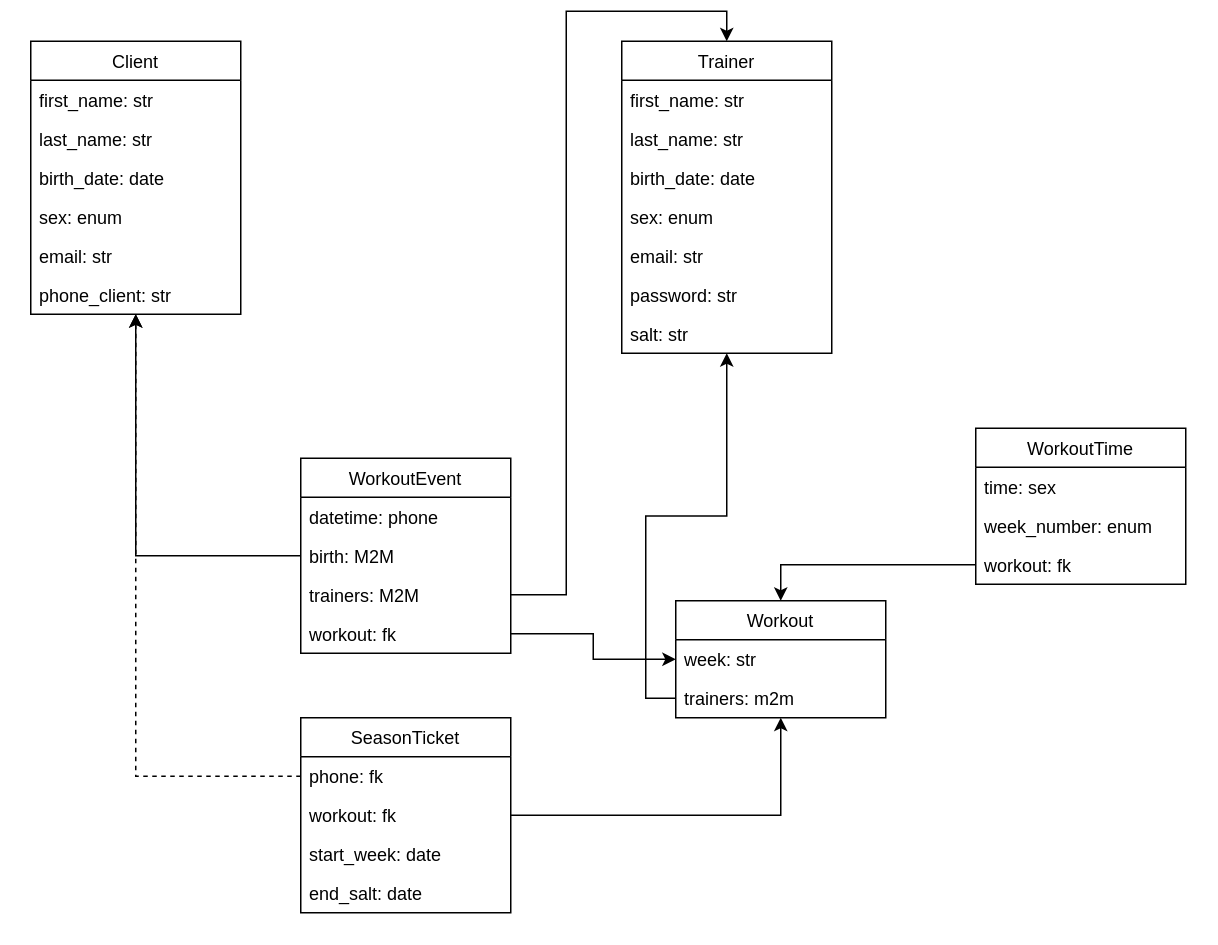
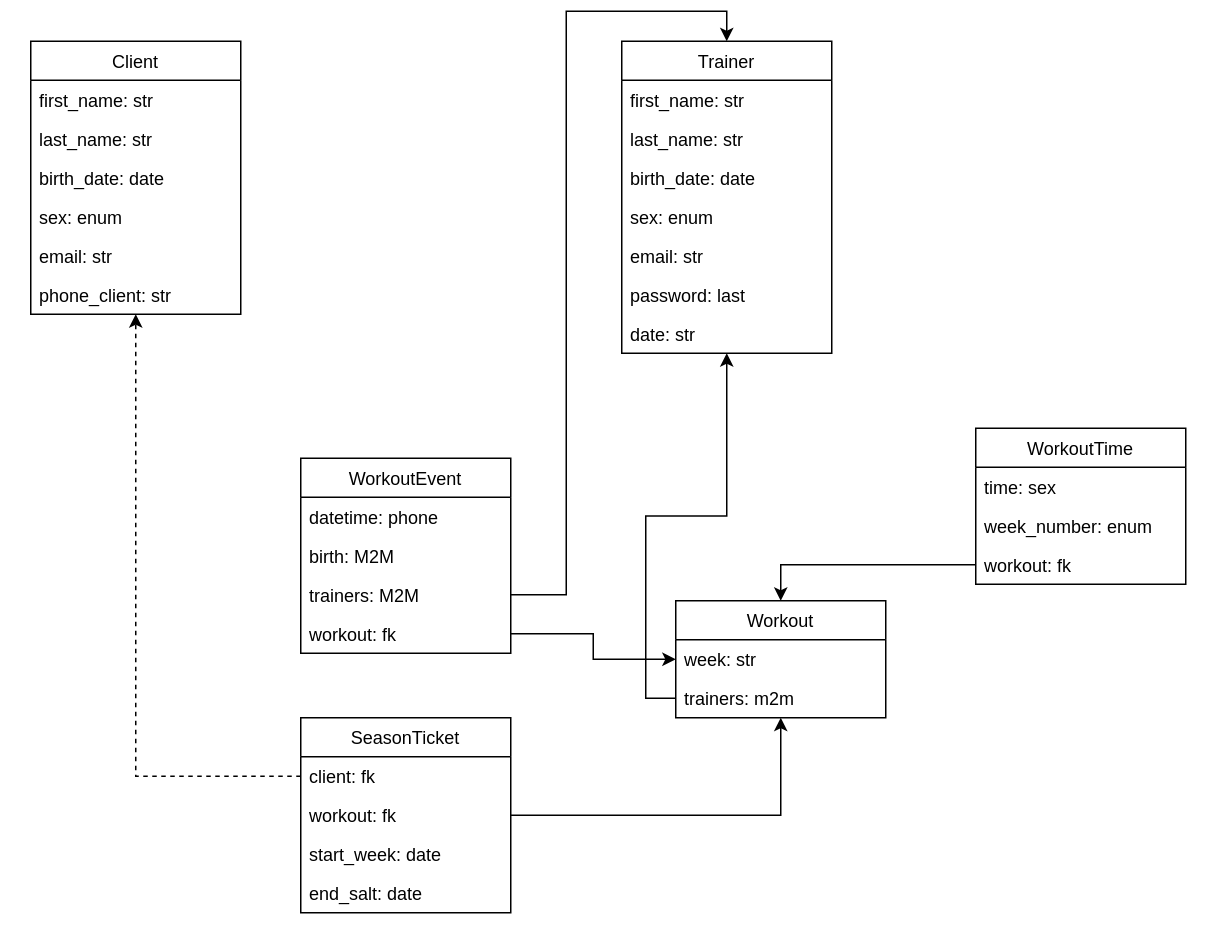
  <mxCell id="0" />
  <mxCell id="1" parent="0" />
  <mxCell id="2" value="Trainer" style="swimlane;fontStyle=0;childLayout=stackLayout;horizontal=1;startSize=26;fillColor=none;horizontalStack=0;resizeParent=1;resizeParentMax=0;resizeLast=0;collapsible=1;marginBottom=0;" parent="1" vertex="1"><mxGeometry x="414" y="20" width="140" height="208" as="geometry" /></mxCell>
  <mxCell id="3" value="first_name: str" style="text;strokeColor=none;fillColor=none;align=left;verticalAlign=top;spacingLeft=4;spacingRight=4;overflow=hidden;rotatable=0;points=[[0,0.5],[1,0.5]];portConstraint=eastwest;" parent="2" vertex="1"><mxGeometry y="26" width="140" height="26" as="geometry" /></mxCell>
  <mxCell id="4" value="last_name: str" style="text;strokeColor=none;fillColor=none;align=left;verticalAlign=top;spacingLeft=4;spacingRight=4;overflow=hidden;rotatable=0;points=[[0,0.5],[1,0.5]];portConstraint=eastwest;" vertex="1" parent="2"><mxGeometry y="52" width="140" height="26" as="geometry" /></mxCell>
  <mxCell id="5" value="birth_date: date" style="text;strokeColor=none;fillColor=none;align=left;verticalAlign=top;spacingLeft=4;spacingRight=4;overflow=hidden;rotatable=0;points=[[0,0.5],[1,0.5]];portConstraint=eastwest;" vertex="1" parent="2"><mxGeometry y="78" width="140" height="26" as="geometry" /></mxCell>
  <mxCell id="6" value="sex: enum" style="text;strokeColor=none;fillColor=none;align=left;verticalAlign=top;spacingLeft=4;spacingRight=4;overflow=hidden;rotatable=0;points=[[0,0.5],[1,0.5]];portConstraint=eastwest;" vertex="1" parent="2"><mxGeometry y="104" width="140" height="26" as="geometry" /></mxCell>
  <mxCell id="7" value="email: str" style="text;strokeColor=none;fillColor=none;align=left;verticalAlign=top;spacingLeft=4;spacingRight=4;overflow=hidden;rotatable=0;points=[[0,0.5],[1,0.5]];portConstraint=eastwest;" vertex="1" parent="2"><mxGeometry y="130" width="140" height="26" as="geometry" /></mxCell>
- <mxCell id="8" value="password: str" style="text;strokeColor=none;fillColor=none;align=left;verticalAlign=top;spacingLeft=4;spacingRight=4;overflow=hidden;rotatable=0;points=[[0,0.5],[1,0.5]];portConstraint=eastwest;" vertex="1" parent="2"><mxGeometry y="156" width="140" height="26" as="geometry" /></mxCell>
- <mxCell id="9" value="salt: str" style="text;strokeColor=none;fillColor=none;align=left;verticalAlign=top;spacingLeft=4;spacingRight=4;overflow=hidden;rotatable=0;points=[[0,0.5],[1,0.5]];portConstraint=eastwest;" vertex="1" parent="2"><mxGeometry y="182" width="140" height="26" as="geometry" /></mxCell>
+ <mxCell id="8" value="password: last" style="text;strokeColor=none;fillColor=none;align=left;verticalAlign=top;spacingLeft=4;spacingRight=4;overflow=hidden;rotatable=0;points=[[0,0.5],[1,0.5]];portConstraint=eastwest;" vertex="1" parent="2"><mxGeometry y="156" width="140" height="26" as="geometry" /></mxCell>
+ <mxCell id="9" value="date: str" style="text;strokeColor=none;fillColor=none;align=left;verticalAlign=top;spacingLeft=4;spacingRight=4;overflow=hidden;rotatable=0;points=[[0,0.5],[1,0.5]];portConstraint=eastwest;" vertex="1" parent="2"><mxGeometry y="182" width="140" height="26" as="geometry" /></mxCell>
  <mxCell id="10" style="edgeStyle=orthogonalEdgeStyle;rounded=0;orthogonalLoop=1;jettySize=auto;html=1;exitX=1;exitY=0.5;exitDx=0;exitDy=0;" parent="1" source="35" target="11" edge="1"><mxGeometry relative="1" as="geometry" /></mxCell>
  <mxCell id="11" value="Workout" style="swimlane;fontStyle=0;childLayout=stackLayout;horizontal=1;startSize=26;fillColor=none;horizontalStack=0;resizeParent=1;resizeParentMax=0;resizeLast=0;collapsible=1;marginBottom=0;" parent="1" vertex="1"><mxGeometry x="450" y="393" width="140" height="78" as="geometry" /></mxCell>
  <mxCell id="12" value="week: str&#10;" style="text;strokeColor=none;fillColor=none;align=left;verticalAlign=top;spacingLeft=4;spacingRight=4;overflow=hidden;rotatable=0;points=[[0,0.5],[1,0.5]];portConstraint=eastwest;" parent="11" vertex="1"><mxGeometry y="26" width="140" height="26" as="geometry" /></mxCell>
  <mxCell id="13" value="trainers: m2m" style="text;strokeColor=none;fillColor=none;align=left;verticalAlign=top;spacingLeft=4;spacingRight=4;overflow=hidden;rotatable=0;points=[[0,0.5],[1,0.5]];portConstraint=eastwest;" parent="11" vertex="1"><mxGeometry y="52" width="140" height="26" as="geometry" /></mxCell>
  <mxCell id="14" style="edgeStyle=orthogonalEdgeStyle;rounded=0;orthogonalLoop=1;jettySize=auto;html=1;entryX=0.5;entryY=0;entryDx=0;entryDy=0;" parent="1" source="18" target="11" edge="1"><mxGeometry relative="1" as="geometry" /></mxCell>
  <mxCell id="15" value="WorkoutTime" style="swimlane;fontStyle=0;childLayout=stackLayout;horizontal=1;startSize=26;fillColor=none;horizontalStack=0;resizeParent=1;resizeParentMax=0;resizeLast=0;collapsible=1;marginBottom=0;" parent="1" vertex="1"><mxGeometry x="650" y="278" width="140" height="104" as="geometry" /></mxCell>
  <mxCell id="16" value="time: sex" style="text;strokeColor=none;fillColor=none;align=left;verticalAlign=top;spacingLeft=4;spacingRight=4;overflow=hidden;rotatable=0;points=[[0,0.5],[1,0.5]];portConstraint=eastwest;" parent="15" vertex="1"><mxGeometry y="26" width="140" height="26" as="geometry" /></mxCell>
  <mxCell id="17" value="week_number: enum" style="text;strokeColor=none;fillColor=none;align=left;verticalAlign=top;spacingLeft=4;spacingRight=4;overflow=hidden;rotatable=0;points=[[0,0.5],[1,0.5]];portConstraint=eastwest;" parent="15" vertex="1"><mxGeometry y="52" width="140" height="26" as="geometry" /></mxCell>
  <mxCell id="18" value="workout: fk" style="text;strokeColor=none;fillColor=none;align=left;verticalAlign=top;spacingLeft=4;spacingRight=4;overflow=hidden;rotatable=0;points=[[0,0.5],[1,0.5]];portConstraint=eastwest;" parent="15" vertex="1"><mxGeometry y="78" width="140" height="26" as="geometry" /></mxCell>
- <mxCell id="19" style="edgeStyle=orthogonalEdgeStyle;rounded=0;orthogonalLoop=1;jettySize=auto;html=1;" parent="1" source="33" target="24" edge="1"><mxGeometry relative="1" as="geometry" /></mxCell>
  <mxCell id="20" style="edgeStyle=orthogonalEdgeStyle;rounded=0;orthogonalLoop=1;jettySize=auto;html=1;exitX=1;exitY=0.5;exitDx=0;exitDy=0;entryX=0.5;entryY=0;entryDx=0;entryDy=0;" parent="1" source="34" target="2" edge="1"><mxGeometry relative="1" as="geometry" /></mxCell>
  <mxCell id="21" style="edgeStyle=orthogonalEdgeStyle;rounded=0;orthogonalLoop=1;jettySize=auto;html=1;" parent="1" source="13" target="2" edge="1"><mxGeometry relative="1" as="geometry" /></mxCell>
  <mxCell id="22" style="edgeStyle=orthogonalEdgeStyle;rounded=0;orthogonalLoop=1;jettySize=auto;html=1;dashed=1;" parent="1" source="37" target="24" edge="1"><mxGeometry relative="1" as="geometry" /></mxCell>
  <mxCell id="23" style="edgeStyle=orthogonalEdgeStyle;rounded=0;orthogonalLoop=1;jettySize=auto;html=1;exitX=1;exitY=0.5;exitDx=0;exitDy=0;" parent="1" source="38" target="11" edge="1"><mxGeometry relative="1" as="geometry" /></mxCell>
  <mxCell id="24" value="Client" style="swimlane;fontStyle=0;childLayout=stackLayout;horizontal=1;startSize=26;fillColor=none;horizontalStack=0;resizeParent=1;resizeParentMax=0;resizeLast=0;collapsible=1;marginBottom=0;" parent="1" vertex="1"><mxGeometry x="20" y="20" width="140" height="182" as="geometry" /></mxCell>
  <mxCell id="25" value="first_name: str" style="text;strokeColor=none;fillColor=none;align=left;verticalAlign=top;spacingLeft=4;spacingRight=4;overflow=hidden;rotatable=0;points=[[0,0.5],[1,0.5]];portConstraint=eastwest;" vertex="1" parent="24"><mxGeometry y="26" width="140" height="26" as="geometry" /></mxCell>
  <mxCell id="26" value="last_name: str" style="text;strokeColor=none;fillColor=none;align=left;verticalAlign=top;spacingLeft=4;spacingRight=4;overflow=hidden;rotatable=0;points=[[0,0.5],[1,0.5]];portConstraint=eastwest;" vertex="1" parent="24"><mxGeometry y="52" width="140" height="26" as="geometry" /></mxCell>
  <mxCell id="27" value="birth_date: date&#10;" style="text;strokeColor=none;fillColor=none;align=left;verticalAlign=top;spacingLeft=4;spacingRight=4;overflow=hidden;rotatable=0;points=[[0,0.5],[1,0.5]];portConstraint=eastwest;" vertex="1" parent="24"><mxGeometry y="78" width="140" height="26" as="geometry" /></mxCell>
  <mxCell id="28" value="sex: enum" style="text;strokeColor=none;fillColor=none;align=left;verticalAlign=top;spacingLeft=4;spacingRight=4;overflow=hidden;rotatable=0;points=[[0,0.5],[1,0.5]];portConstraint=eastwest;" vertex="1" parent="24"><mxGeometry y="104" width="140" height="26" as="geometry" /></mxCell>
  <mxCell id="29" value="email: str" style="text;strokeColor=none;fillColor=none;align=left;verticalAlign=top;spacingLeft=4;spacingRight=4;overflow=hidden;rotatable=0;points=[[0,0.5],[1,0.5]];portConstraint=eastwest;" vertex="1" parent="24"><mxGeometry y="130" width="140" height="26" as="geometry" /></mxCell>
  <mxCell id="30" value="phone_client: str" style="text;strokeColor=none;fillColor=none;align=left;verticalAlign=top;spacingLeft=4;spacingRight=4;overflow=hidden;rotatable=0;points=[[0,0.5],[1,0.5]];portConstraint=eastwest;" vertex="1" parent="24"><mxGeometry y="156" width="140" height="26" as="geometry" /></mxCell>
  <mxCell id="31" value="WorkoutEvent" style="swimlane;fontStyle=0;childLayout=stackLayout;horizontal=1;startSize=26;fillColor=none;horizontalStack=0;resizeParent=1;resizeParentMax=0;resizeLast=0;collapsible=1;marginBottom=0;" parent="1" vertex="1"><mxGeometry x="200" y="298" width="140" height="130" as="geometry" /></mxCell>
  <mxCell id="32" value="datetime: phone" style="text;strokeColor=none;fillColor=none;align=left;verticalAlign=top;spacingLeft=4;spacingRight=4;overflow=hidden;rotatable=0;points=[[0,0.5],[1,0.5]];portConstraint=eastwest;" parent="31" vertex="1"><mxGeometry y="26" width="140" height="26" as="geometry" /></mxCell>
  <mxCell id="33" value="birth: M2M" style="text;strokeColor=none;fillColor=none;align=left;verticalAlign=top;spacingLeft=4;spacingRight=4;overflow=hidden;rotatable=0;points=[[0,0.5],[1,0.5]];portConstraint=eastwest;" parent="31" vertex="1"><mxGeometry y="52" width="140" height="26" as="geometry" /></mxCell>
  <mxCell id="34" value="trainers: M2M" style="text;strokeColor=none;fillColor=none;align=left;verticalAlign=top;spacingLeft=4;spacingRight=4;overflow=hidden;rotatable=0;points=[[0,0.5],[1,0.5]];portConstraint=eastwest;" parent="31" vertex="1"><mxGeometry y="78" width="140" height="26" as="geometry" /></mxCell>
  <mxCell id="35" value="workout: fk" style="text;strokeColor=none;fillColor=none;align=left;verticalAlign=top;spacingLeft=4;spacingRight=4;overflow=hidden;rotatable=0;points=[[0,0.5],[1,0.5]];portConstraint=eastwest;" parent="31" vertex="1"><mxGeometry y="104" width="140" height="26" as="geometry" /></mxCell>
  <mxCell id="36" value="SeasonTicket" style="swimlane;fontStyle=0;childLayout=stackLayout;horizontal=1;startSize=26;fillColor=none;horizontalStack=0;resizeParent=1;resizeParentMax=0;resizeLast=0;collapsible=1;marginBottom=0;" parent="1" vertex="1"><mxGeometry x="200" y="471" width="140" height="130" as="geometry" /></mxCell>
- <mxCell id="37" value="phone: fk" style="text;strokeColor=none;fillColor=none;align=left;verticalAlign=top;spacingLeft=4;spacingRight=4;overflow=hidden;rotatable=0;points=[[0,0.5],[1,0.5]];portConstraint=eastwest;" parent="36" vertex="1"><mxGeometry y="26" width="140" height="26" as="geometry" /></mxCell>
+ <mxCell id="37" value="client: fk" style="text;strokeColor=none;fillColor=none;align=left;verticalAlign=top;spacingLeft=4;spacingRight=4;overflow=hidden;rotatable=0;points=[[0,0.5],[1,0.5]];portConstraint=eastwest;" parent="36" vertex="1"><mxGeometry y="26" width="140" height="26" as="geometry" /></mxCell>
  <mxCell id="38" value="workout: fk" style="text;strokeColor=none;fillColor=none;align=left;verticalAlign=top;spacingLeft=4;spacingRight=4;overflow=hidden;rotatable=0;points=[[0,0.5],[1,0.5]];portConstraint=eastwest;" parent="36" vertex="1"><mxGeometry y="52" width="140" height="26" as="geometry" /></mxCell>
  <mxCell id="39" value="start_week: date" style="text;strokeColor=none;fillColor=none;align=left;verticalAlign=top;spacingLeft=4;spacingRight=4;overflow=hidden;rotatable=0;points=[[0,0.5],[1,0.5]];portConstraint=eastwest;" parent="36" vertex="1"><mxGeometry y="78" width="140" height="26" as="geometry" /></mxCell>
  <mxCell id="40" value="end_salt: date" style="text;strokeColor=none;fillColor=none;align=left;verticalAlign=top;spacingLeft=4;spacingRight=4;overflow=hidden;rotatable=0;points=[[0,0.5],[1,0.5]];portConstraint=eastwest;" parent="36" vertex="1"><mxGeometry y="104" width="140" height="26" as="geometry" /></mxCell>
